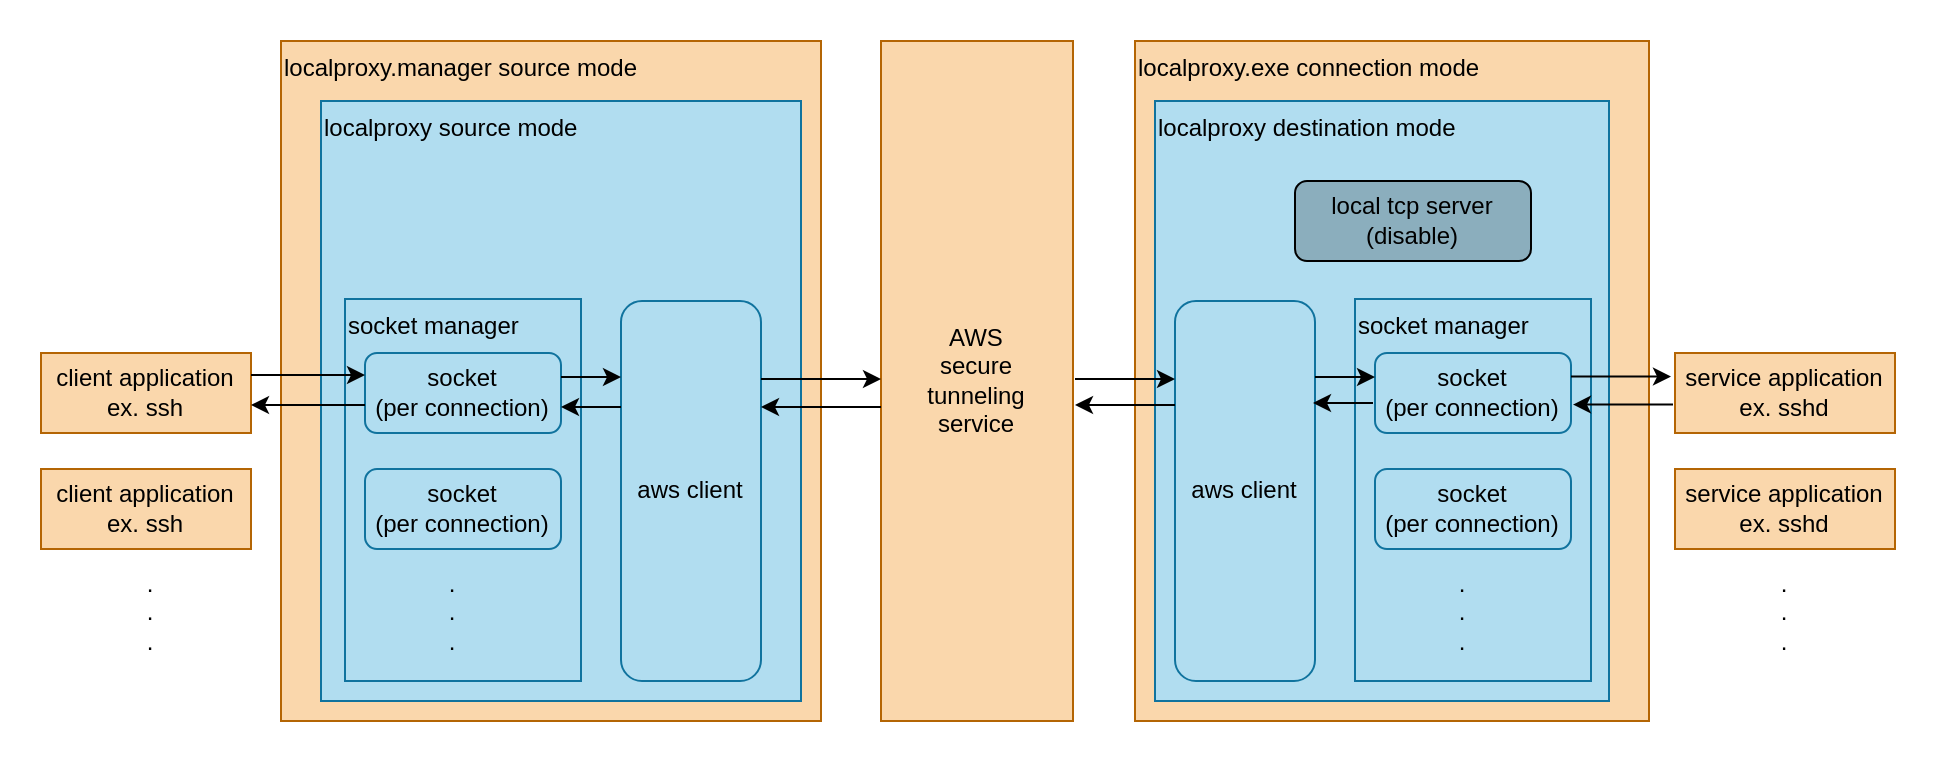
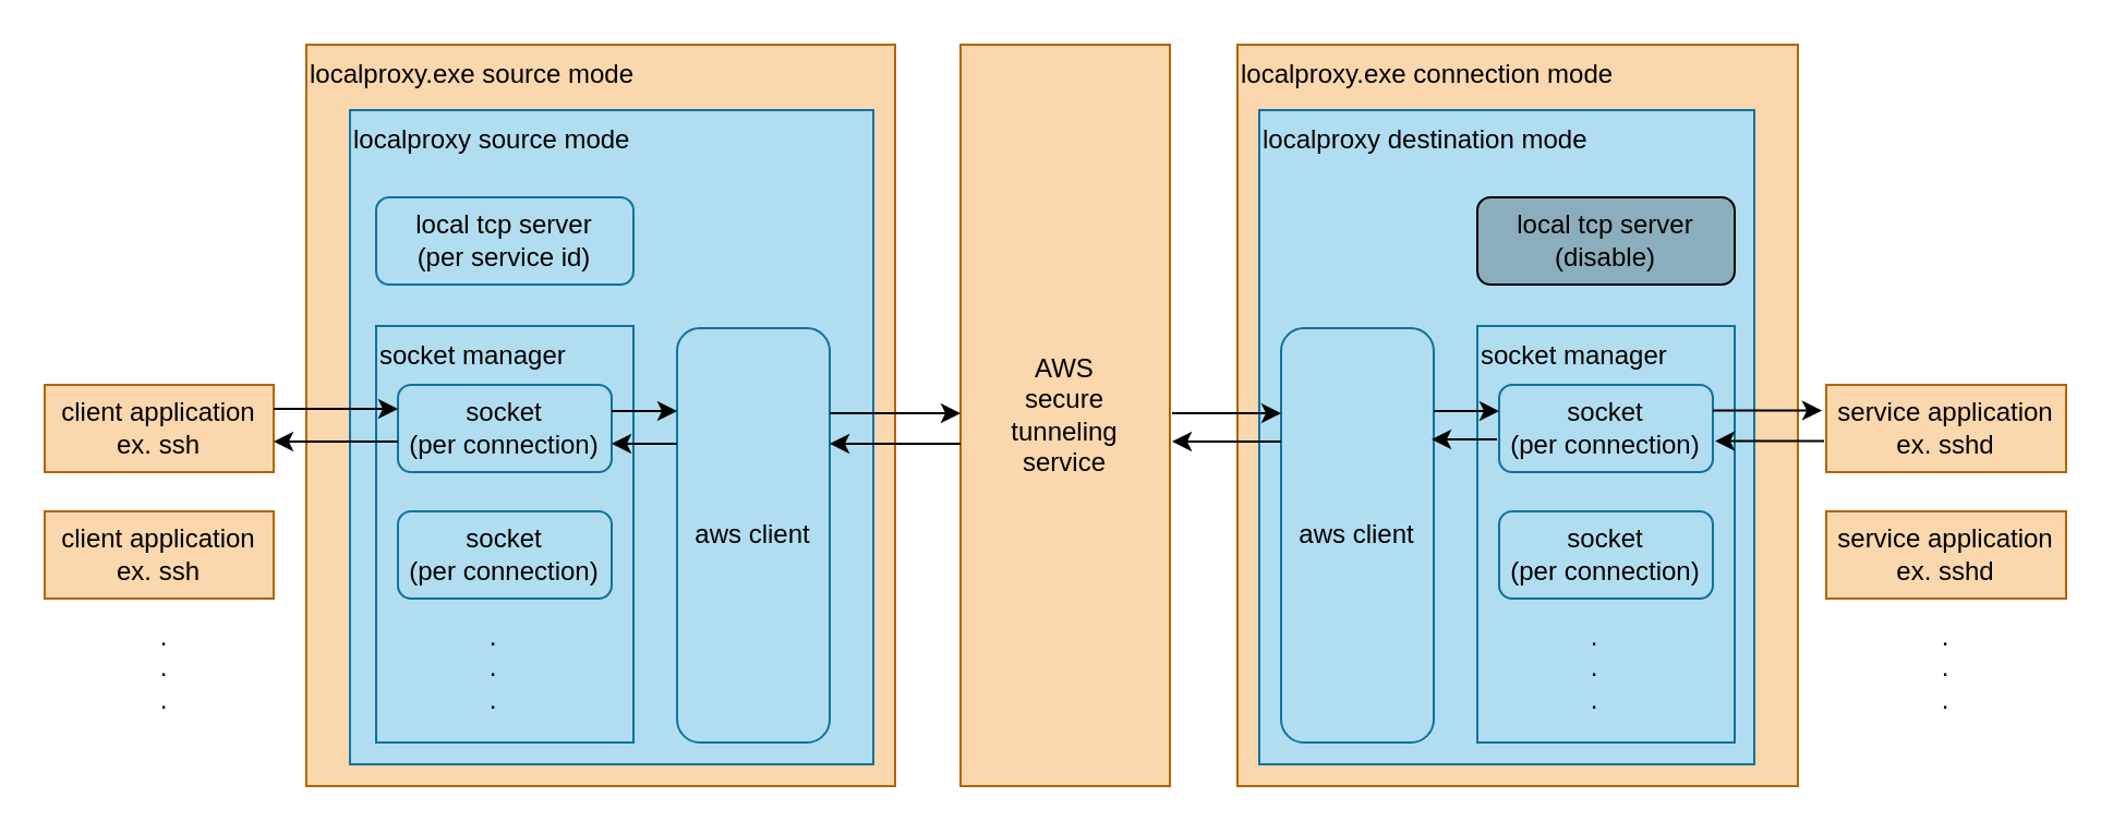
  <mxCell id="0" />
  <mxCell id="1" parent="0" />
- <mxCell id="2" value="localproxy.manager source mode" style="rounded=0;whiteSpace=wrap;html=1;fillColor=#fad7ac;align=left;verticalAlign=top;strokeColor=#b46504;" vertex="1" parent="1"><mxGeometry x="140" y="20" width="270" height="340" as="geometry" /></mxCell>
+ <mxCell id="2" value="localproxy.exe source mode" style="rounded=0;whiteSpace=wrap;html=1;fillColor=#fad7ac;align=left;verticalAlign=top;strokeColor=#b46504;" vertex="1" parent="1"><mxGeometry x="140" y="20" width="270" height="340" as="geometry" /></mxCell>
  <mxCell id="3" value="localproxy source mode" style="rounded=0;whiteSpace=wrap;html=1;align=left;verticalAlign=top;fillColor=#b1ddf0;strokeColor=#10739e;" vertex="1" parent="1"><mxGeometry x="160" y="50" width="240" height="300" as="geometry" /></mxCell>
  <mxCell id="4" value="socket manager" style="rounded=0;whiteSpace=wrap;html=1;align=left;verticalAlign=top;fillColor=#b1ddf0;strokeColor=#10739e;" vertex="1" parent="1"><mxGeometry x="172" y="149" width="118" height="191" as="geometry" /></mxCell>
  <mxCell id="5" value="AWS&lt;br&gt;secure&lt;br&gt;tunneling&lt;br&gt;service" style="rounded=0;whiteSpace=wrap;html=1;fillColor=#fad7ac;strokeColor=#b46504;" vertex="1" parent="1"><mxGeometry x="440" y="20" width="96" height="340" as="geometry" /></mxCell>
  <mxCell id="6" value="socket&lt;br&gt;(per connection)" style="rounded=1;whiteSpace=wrap;html=1;fillColor=#b1ddf0;strokeColor=#10739e;" vertex="1" parent="1"><mxGeometry x="182" y="176" width="98" height="40" as="geometry" /></mxCell>
  <mxCell id="7" value="aws client" style="rounded=1;whiteSpace=wrap;html=1;fillColor=#b1ddf0;strokeColor=#10739e;" vertex="1" parent="1"><mxGeometry x="310" y="150" width="70" height="190" as="geometry" /></mxCell>
  <mxCell id="8" value=".&lt;br&gt;.&lt;br&gt;." style="rounded=1;whiteSpace=wrap;html=1;strokeColor=none;fillColor=none;" vertex="1" parent="1"><mxGeometry x="182" y="276" width="88" height="60" as="geometry" /></mxCell>
  <mxCell id="9" value="client application&lt;br&gt;ex. ssh" style="rounded=0;whiteSpace=wrap;html=1;fillColor=#fad7ac;strokeColor=#b46504;" vertex="1" parent="1"><mxGeometry x="20" y="176" width="105" height="40" as="geometry" /></mxCell>
  <mxCell id="10" value="client application&lt;br&gt;ex. ssh" style="rounded=0;whiteSpace=wrap;html=1;fillColor=#fad7ac;strokeColor=#b46504;" vertex="1" parent="1"><mxGeometry x="20" y="234" width="105" height="40" as="geometry" /></mxCell>
  <mxCell id="11" value=".&lt;br&gt;.&lt;br&gt;." style="rounded=1;whiteSpace=wrap;html=1;strokeColor=none;" vertex="1" parent="1"><mxGeometry x="40" y="276" width="70" height="60" as="geometry" /></mxCell>
+ <mxCell id="12" value="local tcp server&lt;br&gt;(per service id)" style="rounded=1;whiteSpace=wrap;html=1;fillColor=#b1ddf0;strokeColor=#10739e;" vertex="1" parent="1"><mxGeometry x="172" y="90" width="118" height="40" as="geometry" /></mxCell>
  <mxCell id="13" value="socket&lt;br&gt;(per connection)" style="rounded=1;whiteSpace=wrap;html=1;fillColor=#b1ddf0;strokeColor=#10739e;" vertex="1" parent="1"><mxGeometry x="182" y="234" width="98" height="40" as="geometry" /></mxCell>
  <mxCell id="14" value="localproxy.exe connection mode" style="rounded=0;whiteSpace=wrap;html=1;fillColor=#fad7ac;align=left;verticalAlign=top;strokeColor=#b46504;" vertex="1" parent="1"><mxGeometry x="567" y="20" width="257" height="340" as="geometry" /></mxCell>
  <mxCell id="15" value="localproxy destination mode" style="rounded=0;whiteSpace=wrap;html=1;align=left;verticalAlign=top;fillColor=#b1ddf0;strokeColor=#10739e;" vertex="1" parent="1"><mxGeometry x="577" y="50" width="227" height="300" as="geometry" /></mxCell>
  <mxCell id="16" value="service application&lt;br&gt;ex. sshd" style="rounded=0;whiteSpace=wrap;html=1;fillColor=#fad7ac;strokeColor=#b46504;" vertex="1" parent="1"><mxGeometry x="837" y="176" width="110" height="40" as="geometry" /></mxCell>
  <mxCell id="17" value="service application&lt;br&gt;ex. sshd" style="rounded=0;whiteSpace=wrap;html=1;fillColor=#fad7ac;strokeColor=#b46504;" vertex="1" parent="1"><mxGeometry x="837" y="234" width="110" height="40" as="geometry" /></mxCell>
  <mxCell id="18" value=".&lt;br&gt;.&lt;br&gt;." style="rounded=1;whiteSpace=wrap;html=1;strokeColor=none;" vertex="1" parent="1"><mxGeometry x="857" y="276" width="70" height="60" as="geometry" /></mxCell>
  <mxCell id="19" value="aws client" style="rounded=1;whiteSpace=wrap;html=1;fillColor=#b1ddf0;strokeColor=#10739e;" vertex="1" parent="1"><mxGeometry x="587" y="150" width="70" height="190" as="geometry" /></mxCell>
  <mxCell id="20" value="socket manager" style="rounded=0;whiteSpace=wrap;html=1;align=left;verticalAlign=top;fillColor=#b1ddf0;strokeColor=#10739e;" vertex="1" parent="1"><mxGeometry x="677" y="149" width="118" height="191" as="geometry" /></mxCell>
  <mxCell id="21" value="socket&lt;br&gt;(per connection)" style="rounded=1;whiteSpace=wrap;html=1;fillColor=#b1ddf0;strokeColor=#10739e;" vertex="1" parent="1"><mxGeometry x="687" y="176" width="98" height="40" as="geometry" /></mxCell>
  <mxCell id="22" value=".&lt;br&gt;.&lt;br&gt;." style="rounded=1;whiteSpace=wrap;html=1;strokeColor=none;fillColor=none;" vertex="1" parent="1"><mxGeometry x="687" y="276" width="88" height="60" as="geometry" /></mxCell>
- <mxCell id="23" value="local tcp server&lt;br&gt;(disable)" style="rounded=1;whiteSpace=wrap;html=1;fillColor=#8BAEBD;strokeColor=#000000;" vertex="1" parent="1"><mxGeometry x="647" y="90" width="118" height="40" as="geometry" /></mxCell>
+ <mxCell id="23" value="local tcp server&lt;br&gt;(disable)" style="rounded=1;whiteSpace=wrap;html=1;fillColor=#8BAEBD;strokeColor=#000000;" vertex="1" parent="1"><mxGeometry x="677" y="90" width="118" height="40" as="geometry" /></mxCell>
  <mxCell id="24" value="socket&lt;br&gt;(per connection)" style="rounded=1;whiteSpace=wrap;html=1;fillColor=#b1ddf0;strokeColor=#10739e;" vertex="1" parent="1"><mxGeometry x="687" y="234" width="98" height="40" as="geometry" /></mxCell>
  <mxCell id="25" value="" style="endArrow=classic;html=1;rounded=0;entryX=0;entryY=0.5;entryDx=0;entryDy=0;exitX=1;exitY=0.5;exitDx=0;exitDy=0;" edge="1" parent="1"><mxGeometry width="50" height="50" relative="1" as="geometry"><mxPoint x="125" y="187" as="sourcePoint" /><mxPoint x="182" y="187" as="targetPoint" /><Array as="points" /></mxGeometry></mxCell>
  <mxCell id="26" value="" style="endArrow=classic;html=1;rounded=0;exitX=1;exitY=0.5;exitDx=0;exitDy=0;" edge="1" parent="1"><mxGeometry width="50" height="50" relative="1" as="geometry"><mxPoint x="280" y="188" as="sourcePoint" /><mxPoint x="310" y="188" as="targetPoint" /><Array as="points" /></mxGeometry></mxCell>
  <mxCell id="27" value="" style="endArrow=classic;html=1;rounded=0;" edge="1" parent="1"><mxGeometry width="50" height="50" relative="1" as="geometry"><mxPoint x="380" y="189" as="sourcePoint" /><mxPoint x="440" y="189" as="targetPoint" /><Array as="points" /></mxGeometry></mxCell>
  <mxCell id="28" value="" style="endArrow=classic;html=1;rounded=0;" edge="1" parent="1"><mxGeometry width="50" height="50" relative="1" as="geometry"><mxPoint x="537" y="189" as="sourcePoint" /><mxPoint x="587" y="189" as="targetPoint" /><Array as="points" /></mxGeometry></mxCell>
  <mxCell id="29" value="" style="endArrow=classic;html=1;rounded=0;exitX=1;exitY=0.5;exitDx=0;exitDy=0;" edge="1" parent="1"><mxGeometry width="50" height="50" relative="1" as="geometry"><mxPoint x="657" y="188" as="sourcePoint" /><mxPoint x="687" y="188" as="targetPoint" /><Array as="points" /></mxGeometry></mxCell>
  <mxCell id="30" value="" style="endArrow=classic;html=1;rounded=0;" edge="1" parent="1"><mxGeometry width="50" height="50" relative="1" as="geometry"><mxPoint x="785" y="187.8" as="sourcePoint" /><mxPoint x="835" y="187.8" as="targetPoint" /><Array as="points" /></mxGeometry></mxCell>
  <mxCell id="31" value="" style="endArrow=classic;html=1;rounded=0;" edge="1" parent="1"><mxGeometry width="50" height="50" relative="1" as="geometry"><mxPoint x="836" y="201.8" as="sourcePoint" /><mxPoint x="786" y="201.8" as="targetPoint" /><Array as="points" /></mxGeometry></mxCell>
  <mxCell id="32" value="" style="endArrow=classic;html=1;rounded=0;exitX=1;exitY=0.5;exitDx=0;exitDy=0;" edge="1" parent="1"><mxGeometry width="50" height="50" relative="1" as="geometry"><mxPoint x="686" y="201" as="sourcePoint" /><mxPoint x="656" y="201" as="targetPoint" /><Array as="points" /></mxGeometry></mxCell>
  <mxCell id="33" value="" style="endArrow=classic;html=1;rounded=0;" edge="1" parent="1"><mxGeometry width="50" height="50" relative="1" as="geometry"><mxPoint x="587" y="202" as="sourcePoint" /><mxPoint x="537" y="202" as="targetPoint" /><Array as="points" /></mxGeometry></mxCell>
  <mxCell id="34" value="" style="endArrow=classic;html=1;rounded=0;" edge="1" parent="1"><mxGeometry width="50" height="50" relative="1" as="geometry"><mxPoint x="440" y="203" as="sourcePoint" /><mxPoint x="380" y="203" as="targetPoint" /><Array as="points" /></mxGeometry></mxCell>
  <mxCell id="35" value="" style="endArrow=classic;html=1;rounded=0;exitX=1;exitY=0.5;exitDx=0;exitDy=0;" edge="1" parent="1"><mxGeometry width="50" height="50" relative="1" as="geometry"><mxPoint x="310" y="203" as="sourcePoint" /><mxPoint x="280" y="203" as="targetPoint" /><Array as="points" /></mxGeometry></mxCell>
  <mxCell id="36" value="" style="endArrow=classic;html=1;rounded=0;entryX=0;entryY=0.5;entryDx=0;entryDy=0;exitX=1;exitY=0.5;exitDx=0;exitDy=0;" edge="1" parent="1"><mxGeometry width="50" height="50" relative="1" as="geometry"><mxPoint x="182" y="202" as="sourcePoint" /><mxPoint x="125" y="202" as="targetPoint" /><Array as="points" /></mxGeometry></mxCell>
